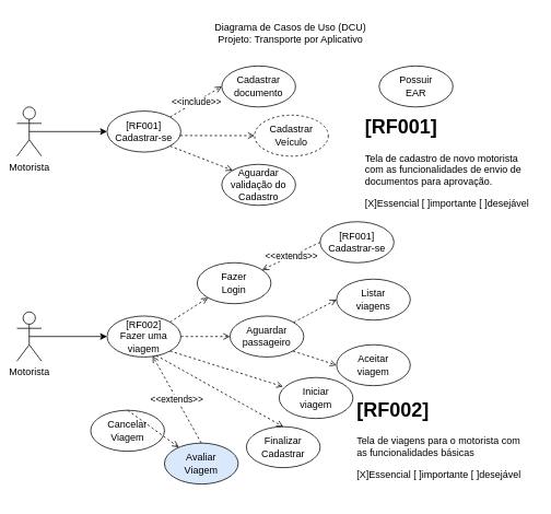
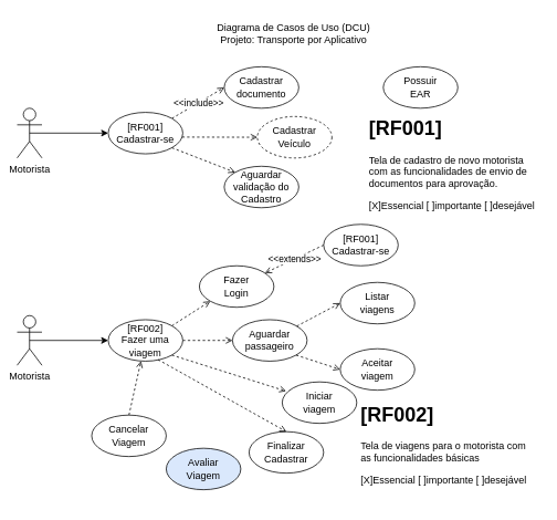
  <mxCell id="0" />
  <mxCell id="1" parent="0" />
  <mxCell id="2" value="Diagrama de Casos de Uso (DCU)&lt;div&gt;Projeto: Transporte por Aplicativo&lt;/div&gt;" style="text;html=1;align=center;verticalAlign=middle;whiteSpace=wrap;rounded=0;" vertex="1" parent="1"><mxGeometry x="246" y="20" width="216" height="40" as="geometry" /></mxCell>
  <mxCell id="3" style="rounded=0;orthogonalLoop=1;jettySize=auto;html=1;exitX=0.5;exitY=0.5;exitDx=0;exitDy=0;exitPerimeter=0;entryX=0;entryY=0.5;entryDx=0;entryDy=0;" edge="1" parent="1" source="4" target="7"><mxGeometry relative="1" as="geometry" /></mxCell>
  <mxCell id="4" value="Motorista" style="shape=umlActor;verticalLabelPosition=bottom;verticalAlign=top;html=1;outlineConnect=0;" vertex="1" parent="1"><mxGeometry x="20" y="130" width="30" height="60" as="geometry" /></mxCell>
  <mxCell id="5" value="&amp;lt;&amp;lt;include&amp;gt;&amp;gt;" style="rounded=0;orthogonalLoop=1;jettySize=auto;html=1;exitX=1;exitY=0;exitDx=0;exitDy=0;entryX=0;entryY=0.5;entryDx=0;entryDy=0;dashed=1;endArrow=open;endFill=0;" edge="1" parent="1" source="7" target="8"><mxGeometry relative="1" as="geometry" /></mxCell>
  <mxCell id="6" value="&amp;lt;&amp;lt;extends&amp;gt;&amp;gt;" style="rounded=0;orthogonalLoop=1;jettySize=auto;html=1;exitX=0;exitY=0.5;exitDx=0;exitDy=0;dashed=1;endArrow=open;endFill=0;" edge="1" parent="1" source="20" target="18"><mxGeometry relative="1" as="geometry" /></mxCell>
  <mxCell id="7" value="[RF001]&lt;br&gt;Cadastrar-se" style="ellipse;whiteSpace=wrap;html=1;" vertex="1" parent="1"><mxGeometry x="130" y="135" width="90" height="50" as="geometry" /></mxCell>
  <mxCell id="8" value="Cadastrar documento" style="ellipse;whiteSpace=wrap;html=1;" vertex="1" parent="1"><mxGeometry x="270" y="80" width="90" height="50" as="geometry" /></mxCell>
  <mxCell id="9" value="Possuir&lt;br&gt;EAR" style="ellipse;whiteSpace=wrap;html=1;" vertex="1" parent="1"><mxGeometry x="462" y="80" width="90" height="50" as="geometry" /></mxCell>
  <mxCell id="10" value="Cadastrar Veículo" style="ellipse;whiteSpace=wrap;html=1;dashed=1;" vertex="1" parent="1"><mxGeometry x="310" y="140" width="90" height="50" as="geometry" /></mxCell>
  <mxCell id="11" value="Aguardar validação do Cadastro" style="ellipse;whiteSpace=wrap;html=1;" vertex="1" parent="1"><mxGeometry x="270" y="200" width="90" height="50" as="geometry" /></mxCell>
  <mxCell id="12" value="" style="rounded=0;orthogonalLoop=1;jettySize=auto;html=1;exitX=0.991;exitY=0.596;exitDx=0;exitDy=0;entryX=0;entryY=0.5;entryDx=0;entryDy=0;dashed=1;endArrow=open;endFill=0;exitPerimeter=0;" edge="1" parent="1" source="7" target="10"><mxGeometry relative="1" as="geometry"><mxPoint x="217" y="152" as="sourcePoint" /><mxPoint x="280" y="115" as="targetPoint" /></mxGeometry></mxCell>
  <mxCell id="13" value="" style="rounded=0;orthogonalLoop=1;jettySize=auto;html=1;exitX=1;exitY=1;exitDx=0;exitDy=0;entryX=0;entryY=0;entryDx=0;entryDy=0;dashed=1;endArrow=open;endFill=0;" edge="1" parent="1" source="7" target="11"><mxGeometry relative="1" as="geometry"><mxPoint x="229" y="175" as="sourcePoint" /><mxPoint x="320" y="175" as="targetPoint" /></mxGeometry></mxCell>
  <mxCell id="14" style="rounded=0;orthogonalLoop=1;jettySize=auto;html=1;exitX=1;exitY=0.5;exitDx=0;exitDy=0;dashed=1;endArrow=open;endFill=0;" edge="1" parent="1" source="15" target="21"><mxGeometry relative="1" as="geometry" /></mxCell>
  <mxCell id="15" value="[RF002]&lt;br&gt;Fazer uma viagem" style="ellipse;whiteSpace=wrap;html=1;" vertex="1" parent="1"><mxGeometry x="130" y="385" width="90" height="50" as="geometry" /></mxCell>
  <mxCell id="16" value="Motorista" style="shape=umlActor;verticalLabelPosition=bottom;verticalAlign=top;html=1;outlineConnect=0;" vertex="1" parent="1"><mxGeometry x="20" y="380" width="30" height="60" as="geometry" /></mxCell>
  <mxCell id="17" style="rounded=0;orthogonalLoop=1;jettySize=auto;html=1;exitX=0.5;exitY=0.5;exitDx=0;exitDy=0;exitPerimeter=0;entryX=0;entryY=0.5;entryDx=0;entryDy=0;" edge="1" parent="1" source="16" target="15"><mxGeometry relative="1" as="geometry"><mxPoint x="45" y="220" as="sourcePoint" /><mxPoint x="140" y="220" as="targetPoint" /></mxGeometry></mxCell>
  <mxCell id="18" value="Fazer&lt;br&gt;Login" style="ellipse;whiteSpace=wrap;html=1;" vertex="1" parent="1"><mxGeometry x="240" y="320" width="90" height="50" as="geometry" /></mxCell>
  <mxCell id="19" value="" style="rounded=0;orthogonalLoop=1;jettySize=auto;html=1;exitX=1;exitY=0;exitDx=0;exitDy=0;entryX=0;entryY=1;entryDx=0;entryDy=0;dashed=1;endArrow=open;endFill=0;" edge="1" parent="1" source="15" target="18"><mxGeometry relative="1" as="geometry"><mxPoint x="217" y="208" as="sourcePoint" /><mxPoint x="293" y="237" as="targetPoint" /></mxGeometry></mxCell>
  <mxCell id="20" value="[RF001]&lt;br&gt;Cadastrar-se" style="ellipse;whiteSpace=wrap;html=1;" vertex="1" parent="1"><mxGeometry x="390" y="270" width="90" height="50" as="geometry" /></mxCell>
  <mxCell id="21" value="Aguardar passageiro" style="ellipse;whiteSpace=wrap;html=1;" vertex="1" parent="1"><mxGeometry x="280" y="385" width="90" height="50" as="geometry" /></mxCell>
  <mxCell id="22" value="Listar &lt;br&gt;viagens" style="ellipse;whiteSpace=wrap;html=1;" vertex="1" parent="1"><mxGeometry x="410" y="340" width="90" height="50" as="geometry" /></mxCell>
  <mxCell id="23" style="rounded=0;orthogonalLoop=1;jettySize=auto;html=1;dashed=1;endArrow=open;endFill=0;entryX=0;entryY=0.5;entryDx=0;entryDy=0;" edge="1" parent="1" source="21" target="22"><mxGeometry relative="1" as="geometry"><mxPoint x="230" y="420" as="sourcePoint" /><mxPoint x="290" y="420" as="targetPoint" /></mxGeometry></mxCell>
  <mxCell id="24" value="Aceitar&lt;br&gt;viagem" style="ellipse;whiteSpace=wrap;html=1;" vertex="1" parent="1"><mxGeometry x="410" y="420" width="90" height="50" as="geometry" /></mxCell>
  <mxCell id="25" style="rounded=0;orthogonalLoop=1;jettySize=auto;html=1;dashed=1;endArrow=open;endFill=0;entryX=0;entryY=0.5;entryDx=0;entryDy=0;exitX=1;exitY=1;exitDx=0;exitDy=0;" edge="1" parent="1" source="21" target="24"><mxGeometry relative="1" as="geometry"><mxPoint x="368" y="403" as="sourcePoint" /><mxPoint x="420" y="375" as="targetPoint" /></mxGeometry></mxCell>
  <mxCell id="26" value="Cancelar Viagem" style="ellipse;whiteSpace=wrap;html=1;" vertex="1" parent="1"><mxGeometry x="110" y="500" width="90" height="50" as="geometry" /></mxCell>
- <mxCell id="27" style="rounded=0;orthogonalLoop=1;jettySize=auto;html=1;dashed=1;endArrow=open;endFill=0;exitX=0.5;exitY=0;exitDx=0;exitDy=0;" edge="1" parent="1" source="26" target="32"><mxGeometry relative="1" as="geometry"><mxPoint x="367" y="438" as="sourcePoint" /><mxPoint x="420" y="455" as="targetPoint" /></mxGeometry></mxCell>
+ <mxCell id="27" style="rounded=0;orthogonalLoop=1;jettySize=auto;html=1;dashed=1;endArrow=open;endFill=0;exitX=0.5;exitY=0;exitDx=0;exitDy=0;" edge="1" parent="1" source="26" target="15"><mxGeometry relative="1" as="geometry"><mxPoint x="367" y="438" as="sourcePoint" /><mxPoint x="420" y="455" as="targetPoint" /></mxGeometry></mxCell>
  <mxCell id="28" value="Iniciar&lt;br&gt;viagem" style="ellipse;whiteSpace=wrap;html=1;" vertex="1" parent="1"><mxGeometry x="340" y="460" width="90" height="50" as="geometry" /></mxCell>
  <mxCell id="29" value="Finalizar Cadastrar" style="ellipse;whiteSpace=wrap;html=1;" vertex="1" parent="1"><mxGeometry x="300" y="520" width="90" height="50" as="geometry" /></mxCell>
  <mxCell id="30" style="rounded=0;orthogonalLoop=1;jettySize=auto;html=1;exitX=1;exitY=1;exitDx=0;exitDy=0;dashed=1;endArrow=open;endFill=0;entryX=0.052;entryY=0.223;entryDx=0;entryDy=0;entryPerimeter=0;" edge="1" parent="1" source="15" target="28"><mxGeometry relative="1" as="geometry"><mxPoint x="230" y="420" as="sourcePoint" /><mxPoint x="290" y="420" as="targetPoint" /></mxGeometry></mxCell>
  <mxCell id="31" style="rounded=0;orthogonalLoop=1;jettySize=auto;html=1;exitX=0.668;exitY=0.963;exitDx=0;exitDy=0;dashed=1;endArrow=open;endFill=0;entryX=0.5;entryY=0;entryDx=0;entryDy=0;exitPerimeter=0;" edge="1" parent="1" source="15" target="29"><mxGeometry relative="1" as="geometry"><mxPoint x="217" y="438" as="sourcePoint" /><mxPoint x="305" y="471" as="targetPoint" /></mxGeometry></mxCell>
  <mxCell id="32" value="Avaliar&lt;br&gt;Viagem" style="ellipse;whiteSpace=wrap;html=1;fillColor=#dae8fc;" vertex="1" parent="1"><mxGeometry x="200" y="540" width="90" height="50" as="geometry" /></mxCell>
- <mxCell id="33" value="&amp;lt;&amp;lt;extends&amp;gt;&amp;gt;" style="rounded=0;orthogonalLoop=1;jettySize=auto;html=1;dashed=1;endArrow=open;endFill=0;entryX=0.617;entryY=0.974;entryDx=0;entryDy=0;entryPerimeter=0;exitX=0.5;exitY=0;exitDx=0;exitDy=0;" edge="1" parent="1" target="15" source="32"><mxGeometry relative="1" as="geometry"><mxPoint x="260" y="510" as="sourcePoint" /><mxPoint x="355" y="530" as="targetPoint" /></mxGeometry></mxCell>
  <mxCell id="34" value="&lt;h1&gt;[RF001]&lt;/h1&gt;&lt;p&gt;Tela de cadastro de novo motorista com as funcionalidades de envio de documentos para aprovação.&lt;/p&gt;&lt;p&gt;[X]Essencial [ ]importante [ ]desejável&lt;/p&gt;" style="text;html=1;spacing=5;spacingTop=-20;whiteSpace=wrap;overflow=hidden;rounded=0;" vertex="1" parent="1"><mxGeometry x="440" y="135" width="210" height="125" as="geometry" /></mxCell>
  <mxCell id="35" value="&lt;h1&gt;[RF002]&lt;/h1&gt;&lt;p&gt;Tela de viagens para o motorista com as funcionalidades básicas&lt;/p&gt;&lt;p&gt;[X]Essencial [ ]importante [ ]desejável&lt;/p&gt;" style="text;html=1;spacing=5;spacingTop=-20;whiteSpace=wrap;overflow=hidden;rounded=0;" vertex="1" parent="1"><mxGeometry x="430" y="480" width="210" height="125" as="geometry" /></mxCell>
